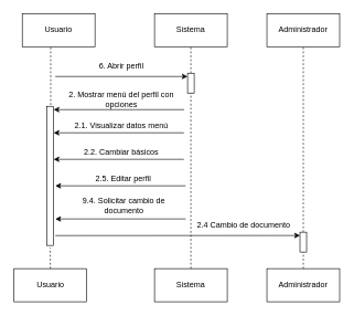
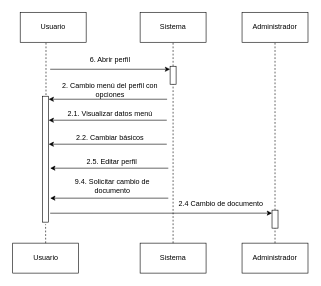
  <mxCell id="0" />
  <mxCell id="1" parent="0" />
  <mxCell id="2" value="Usuario" style="html=1;whiteSpace=wrap;" vertex="1" parent="1"><mxGeometry x="33" y="20" width="110" height="50" as="geometry" /></mxCell>
  <mxCell id="3" value="Sistema&lt;span style=&quot;color: rgba(0, 0, 0, 0); font-family: monospace; font-size: 0px; text-align: start; text-wrap-mode: nowrap;&quot;&gt;%3CmxGraphModel%3E%3Croot%3E%3CmxCell%20id%3D%220%22%2F%3E%3CmxCell%20id%3D%221%22%20parent%3D%220%22%2F%3E%3CmxCell%20id%3D%222%22%20value%3D%22Usuario%22%20style%3D%22html%3D1%3BwhiteSpace%3Dwrap%3B%22%20vertex%3D%221%22%20parent%3D%221%22%3E%3CmxGeometry%20x%3D%2270%22%20y%3D%2240%22%20width%3D%22110%22%20height%3D%2250%22%20as%3D%22geometry%22%2F%3E%3C%2FmxCell%3E%3C%2Froot%3E%3C%2FmxGraphModel%3E&lt;/span&gt;" style="html=1;whiteSpace=wrap;" vertex="1" parent="1"><mxGeometry x="233" y="20" width="110" height="50" as="geometry" /></mxCell>
  <mxCell id="4" value="Usuario" style="html=1;whiteSpace=wrap;" vertex="1" parent="1"><mxGeometry x="20.5" y="405" width="110" height="50" as="geometry" /></mxCell>
  <mxCell id="5" value="Sistema&lt;span style=&quot;color: rgba(0, 0, 0, 0); font-family: monospace; font-size: 0px; text-align: start; text-wrap-mode: nowrap;&quot;&gt;%3CmxGraphModel%3E%3Croot%3E%3CmxCell%20id%3D%220%22%2F%3E%3CmxCell%20id%3D%221%22%20parent%3D%220%22%2F%3E%3CmxCell%20id%3D%222%22%20value%3D%22Usuario%22%20style%3D%22html%3D1%3BwhiteSpace%3Dwrap%3B%22%20vertex%3D%221%22%20parent%3D%221%22%3E%3CmxGeometry%20x%3D%2270%22%20y%3D%2240%22%20width%3D%22110%22%20height%3D%2250%22%20as%3D%22geometry%22%2F%3E%3C%2FmxCell%3E%3C%2Froot%3E%3C%2FmxGraphModel%3E&lt;/span&gt;" style="html=1;whiteSpace=wrap;" vertex="1" parent="1"><mxGeometry x="233" y="405" width="110" height="50" as="geometry" /></mxCell>
  <mxCell id="6" value="" style="endArrow=none;dashed=1;html=1;rounded=0;entryX=0.5;entryY=1;entryDx=0;entryDy=0;exitX=0.5;exitY=0;exitDx=0;exitDy=0;" edge="1" parent="1" source="8" target="3"><mxGeometry width="50" height="50" relative="1" as="geometry"><mxPoint x="263" y="300" as="sourcePoint" /><mxPoint x="313" y="250" as="targetPoint" /></mxGeometry></mxCell>
  <mxCell id="7" value="" style="endArrow=none;dashed=1;html=1;rounded=0;entryX=0.5;entryY=1;entryDx=0;entryDy=0;exitX=0.5;exitY=0;exitDx=0;exitDy=0;" edge="1" parent="1" source="5" target="8"><mxGeometry width="50" height="50" relative="1" as="geometry"><mxPoint x="288" y="200" as="sourcePoint" /><mxPoint x="288" y="70" as="targetPoint" /></mxGeometry></mxCell>
  <mxCell id="8" value="" style="html=1;points=[[0,0,0,0,5],[0,1,0,0,-5],[1,0,0,0,5],[1,1,0,0,-5]];perimeter=orthogonalPerimeter;outlineConnect=0;targetShapes=umlLifeline;portConstraint=eastwest;newEdgeStyle={&quot;curved&quot;:0,&quot;rounded&quot;:0};" vertex="1" parent="1"><mxGeometry x="283" y="110" width="10" height="30" as="geometry" /></mxCell>
  <mxCell id="9" value="" style="endArrow=classic;html=1;rounded=0;entryX=0;entryY=0;entryDx=0;entryDy=5;entryPerimeter=0;" edge="1" parent="1" target="8"><mxGeometry width="50" height="50" relative="1" as="geometry"><mxPoint x="83" y="115" as="sourcePoint" /><mxPoint x="193" y="90" as="targetPoint" /></mxGeometry></mxCell>
  <mxCell id="10" value="6. Abrir perfil" style="text;html=1;align=center;verticalAlign=middle;whiteSpace=wrap;rounded=0;" vertex="1" parent="1"><mxGeometry x="83" y="90" width="200" height="20" as="geometry" /></mxCell>
- <mxCell id="11" value="2. Mostrar menú del perfil con opciones" style="text;html=1;align=center;verticalAlign=middle;whiteSpace=wrap;rounded=0;" vertex="1" parent="1"><mxGeometry x="98" y="140" width="170" height="20" as="geometry" /></mxCell>
+ <mxCell id="11" value="2. Cambio menú del perfil con opciones" style="text;html=1;align=center;verticalAlign=middle;whiteSpace=wrap;rounded=0;" vertex="1" parent="1"><mxGeometry x="98" y="140" width="170" height="20" as="geometry" /></mxCell>
  <mxCell id="12" value="" style="html=1;points=[[0,0,0,0,5],[0,1,0,0,-5],[1,0,0,0,5],[1,1,0,0,-5]];perimeter=orthogonalPerimeter;outlineConnect=0;targetShapes=umlLifeline;portConstraint=eastwest;newEdgeStyle={&quot;curved&quot;:0,&quot;rounded&quot;:0};" vertex="1" parent="1"><mxGeometry x="70.5" y="160" width="10" height="210" as="geometry" /></mxCell>
  <mxCell id="13" value="" style="endArrow=classic;html=1;rounded=0;entryX=1;entryY=0;entryDx=0;entryDy=5;entryPerimeter=0;" edge="1" parent="1" target="12"><mxGeometry width="50" height="50" relative="1" as="geometry"><mxPoint x="278" y="165" as="sourcePoint" /><mxPoint x="568" y="150" as="targetPoint" /></mxGeometry></mxCell>
  <mxCell id="14" value="" style="endArrow=none;dashed=1;html=1;rounded=0;entryX=0.483;entryY=1.017;entryDx=0;entryDy=0;entryPerimeter=0;exitX=0.5;exitY=0;exitDx=0;exitDy=0;" edge="1" parent="1" source="4" target="12"><mxGeometry width="50" height="50" relative="1" as="geometry"><mxPoint x="75" y="390" as="sourcePoint" /><mxPoint x="74.99" y="250" as="targetPoint" /><Array as="points" /></mxGeometry></mxCell>
  <mxCell id="15" value="" style="endArrow=none;dashed=1;html=1;rounded=0;exitX=0.391;exitY=1.02;exitDx=0;exitDy=0;exitPerimeter=0;" edge="1" parent="1" source="2" target="12"><mxGeometry width="50" height="50" relative="1" as="geometry"><mxPoint x="76.5" y="71" as="sourcePoint" /><mxPoint x="76.5" y="450" as="targetPoint" /></mxGeometry></mxCell>
  <mxCell id="16" value="" style="endArrow=classic;html=1;rounded=0;entryX=1;entryY=0;entryDx=0;entryDy=5;entryPerimeter=0;" edge="1" parent="1"><mxGeometry width="50" height="50" relative="1" as="geometry"><mxPoint x="277.5" y="200" as="sourcePoint" /><mxPoint x="80.5" y="200" as="targetPoint" /></mxGeometry></mxCell>
  <mxCell id="17" value="2.1. Visualizar datos menú" style="text;html=1;align=center;verticalAlign=middle;whiteSpace=wrap;rounded=0;" vertex="1" parent="1"><mxGeometry x="98" y="180" width="170" height="20" as="geometry" /></mxCell>
  <mxCell id="18" value="" style="endArrow=classic;html=1;rounded=0;entryX=1;entryY=0;entryDx=0;entryDy=5;entryPerimeter=0;" edge="1" parent="1"><mxGeometry width="50" height="50" relative="1" as="geometry"><mxPoint x="277.5" y="240" as="sourcePoint" /><mxPoint x="80.5" y="240" as="targetPoint" /></mxGeometry></mxCell>
  <mxCell id="19" value="2.2. Cambiar básicos" style="text;html=1;align=center;verticalAlign=middle;whiteSpace=wrap;rounded=0;" vertex="1" parent="1"><mxGeometry x="98" y="220" width="170" height="20" as="geometry" /></mxCell>
  <mxCell id="20" value="" style="endArrow=classic;html=1;rounded=0;entryX=1;entryY=0;entryDx=0;entryDy=5;entryPerimeter=0;" edge="1" parent="1"><mxGeometry width="50" height="50" relative="1" as="geometry"><mxPoint x="280" y="280" as="sourcePoint" /><mxPoint x="83" y="280" as="targetPoint" /></mxGeometry></mxCell>
  <mxCell id="21" value="2.5. Editar perfil" style="text;html=1;align=center;verticalAlign=middle;whiteSpace=wrap;rounded=0;" vertex="1" parent="1"><mxGeometry x="100.5" y="260" width="170" height="20" as="geometry" /></mxCell>
  <mxCell id="22" value="" style="endArrow=classic;html=1;rounded=0;" edge="1" parent="1"><mxGeometry width="50" height="50" relative="1" as="geometry"><mxPoint x="280" y="330" as="sourcePoint" /><mxPoint x="83" y="330" as="targetPoint" /></mxGeometry></mxCell>
  <mxCell id="23" value="9.4. Solicitar cambio de documento" style="text;html=1;align=center;verticalAlign=middle;whiteSpace=wrap;rounded=0;" vertex="1" parent="1"><mxGeometry x="103" y="300" width="167.5" height="20" as="geometry" /></mxCell>
  <mxCell id="24" value="Administrador" style="html=1;whiteSpace=wrap;" vertex="1" parent="1"><mxGeometry x="403" y="20" width="110" height="50" as="geometry" /></mxCell>
  <mxCell id="25" value="Administrador" style="html=1;whiteSpace=wrap;" vertex="1" parent="1"><mxGeometry x="403" y="405" width="110" height="50" as="geometry" /></mxCell>
  <mxCell id="26" value="" style="endArrow=none;dashed=1;html=1;rounded=0;entryX=0.5;entryY=1;entryDx=0;entryDy=0;exitX=0.5;exitY=0;exitDx=0;exitDy=0;" edge="1" parent="1" source="28" target="24"><mxGeometry width="50" height="50" relative="1" as="geometry"><mxPoint x="393" y="435" as="sourcePoint" /><mxPoint x="393" y="170" as="targetPoint" /></mxGeometry></mxCell>
  <mxCell id="27" value="" style="endArrow=none;dashed=1;html=1;rounded=0;entryX=0.5;entryY=1;entryDx=0;entryDy=0;exitX=0.5;exitY=0;exitDx=0;exitDy=0;" edge="1" parent="1" source="25" target="28"><mxGeometry width="50" height="50" relative="1" as="geometry"><mxPoint x="458" y="405" as="sourcePoint" /><mxPoint x="458" y="70" as="targetPoint" /></mxGeometry></mxCell>
  <mxCell id="28" value="&lt;span style=&quot;color: rgb(237, 237, 237); font-family: monospace; font-size: 0px; text-align: start;&quot;&gt;%3CmxGraphModel%3E%3Croot%3E%3CmxCell%20id%3D%220%22%2F%3E%3CmxCell%20id%3D%221%22%20parent%3D%220%22%2F%3E%3CmxCell%20id%3D%222%22%20value%3D%22%22%20style%3D%22html%3D1%3Bpoints%3D%5B%5B0%2C0%2C0%2C0%2C5%5D%2C%5B0%2C1%2C0%2C0%2C-5%5D%2C%5B1%2C0%2C0%2C0%2C5%5D%2C%5B1%2C1%2C0%2C0%2C-5%5D%5D%3Bperimeter%3DorthogonalPerimeter%3BoutlineConnect%3D0%3BtargetShapes%3DumlLifeline%3BportConstraint%3Deastwest%3BnewEdgeStyle%3D%7B%26quot%3Bcurved%26quot%3B%3A0%2C%26quot%3Brounded%26quot%3B%3A0%7D%3B%22%20vertex%3D%221%22%20parent%3D%221%22%3E%3CmxGeometry%20x%3D%2285%22%20y%3D%22280%22%20width%3D%2210%22%20height%3D%2230%22%20as%3D%22geometry%22%2F%3E%3C%2FmxCell%3E%3C%2Froot%3E%3C%2FmxGraphModel%3E&lt;/span&gt;&lt;span style=&quot;color: rgb(237, 237, 237); font-family: monospace; font-size: 0px; text-align: start;&quot;&gt;%3CmxGraphModel%3E%3Croot%3E%3CmxCell%20id%3D%220%22%2F%3E%3CmxCell%20id%3D%221%22%20parent%3D%220%22%2F%3E%3CmxCell%20id%3D%222%22%20value%3D%22%22%20style%3D%22html%3D1%3Bpoints%3D%5B%5B0%2C0%2C0%2C0%2C5%5D%2C%5B0%2C1%2C0%2C0%2C-5%5D%2C%5B1%2C0%2C0%2C0%2C5%5D%2C%5B1%2C1%2C0%2C0%2C-5%5D%5D%3Bperimeter%3DorthogonalPerimeter%3BoutlineConnect%3D0%3BtargetShapes%3DumlLifeline%3BportConstraint%3Deastwest%3BnewEdgeStyle%3D%7B%26quot%3Bcurved%26quot%3B%3A0%2C%26quot%3Brounded%26quot%3B%3A0%7D%3B%22%20vertex%3D%221%22%20parent%3D%221%22%3E%3CmxGeometry%20x%3D%2285%22%20y%3D%22280%22%20width%3D%2210%22%20height%3D%2230%22%20as%3D%22geometry%22%2F%3E%3C%2FmxCell%3E%3C%2Froot%3E%3C%2FmxGraphModel%3E&lt;/span&gt;" style="html=1;points=[[0,0,0,0,5],[0,1,0,0,-5],[1,0,0,0,5],[1,1,0,0,-5]];perimeter=orthogonalPerimeter;outlineConnect=0;targetShapes=umlLifeline;portConstraint=eastwest;newEdgeStyle={&quot;curved&quot;:0,&quot;rounded&quot;:0};" vertex="1" parent="1"><mxGeometry x="453" y="350" width="10" height="30" as="geometry" /></mxCell>
  <mxCell id="29" value="2.4 Cambio de documento" style="text;html=1;align=center;verticalAlign=middle;whiteSpace=wrap;rounded=0;" vertex="1" parent="1"><mxGeometry x="283" y="330" width="170" height="20" as="geometry" /></mxCell>
  <mxCell id="30" value="" style="endArrow=classic;html=1;rounded=0;entryX=0;entryY=0;entryDx=0;entryDy=5;entryPerimeter=0;exitX=1.25;exitY=0.929;exitDx=0;exitDy=0;exitPerimeter=0;" edge="1" parent="1" source="12" target="28"><mxGeometry width="50" height="50" relative="1" as="geometry"><mxPoint x="420" y="340" as="sourcePoint" /><mxPoint x="223" y="340" as="targetPoint" /></mxGeometry></mxCell>
